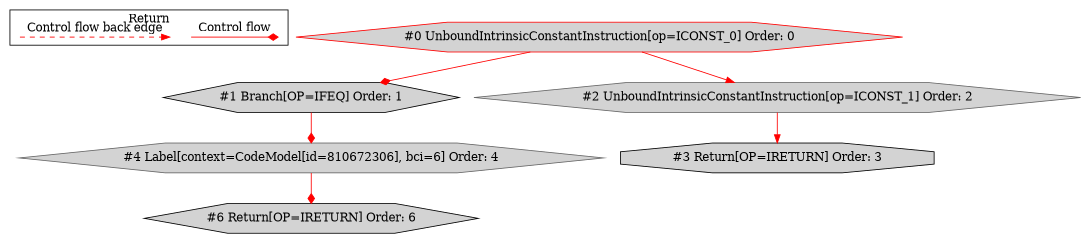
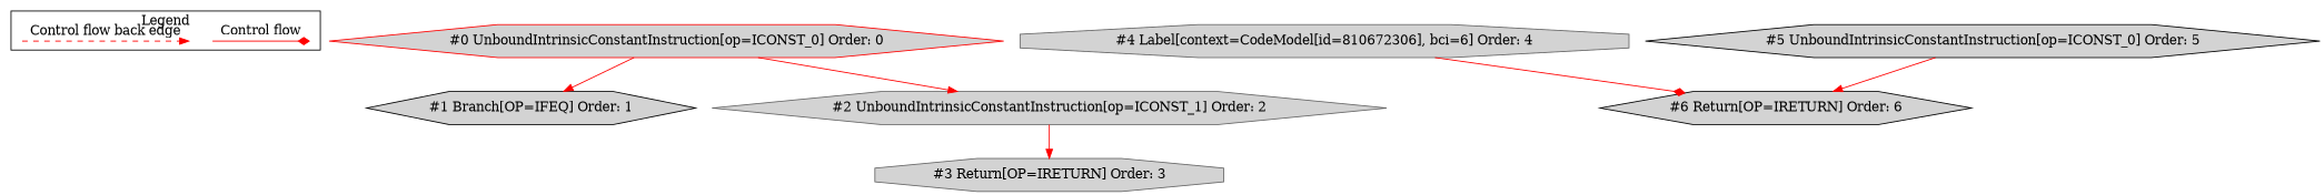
  digraph {
    fontname="DejaVu Serif"
    ordering=in
    node [fontname="DejaVu Serif" shape=hexagon style=filled fillcolor=lightgrey]
    edge [arrowhead=normal color=red fontname="DejaVu Serif"]
    c0 [shape=point style=invis fillcolor=""]
    c1 [shape=point style=invis fillcolor=""]
    c2 [shape=point style=invis fillcolor=""]
    c3 [shape=point style=invis fillcolor=""]
    n5 [color=red label="#0 UnboundIntrinsicConstantInstruction[op=ICONST_0] Order: 0"]
    n6 [color=black label="#1 Branch[OP=IFEQ] Order: 1"]
    n7 [color=gray40 label="#2 UnboundIntrinsicConstantInstruction[op=ICONST_1] Order: 2"]
-   n8 [color=gray40 label="#4 Label[context=CodeModel[id=810672306], bci=6] Order: 4"]
-   n9 [color=black label="#3 Return[OP=IRETURN] Order: 3" shape=octagon]
+   n8 [color=gray40 label="#4 Label[context=CodeModel[id=810672306], bci=6] Order: 4" shape=octagon]
+   n9 [color=gray40 label="#3 Return[OP=IRETURN] Order: 3" shape=octagon]
    n10 [color=black label="#6 Return[OP=IRETURN] Order: 6"]
+   n11 [color=black label="#5 UnboundIntrinsicConstantInstruction[op=ICONST_0] Order: 5"]
    subgraph cluster_1 {
-     label=Return
+     label=Legend
      subgraph sub_2 {
        label=Legend
        rank=same
        c0
        c1
        c2
        c3
      }
    }
    c0 -> c1 [arrowhead=diamond label="Control flow" style=solid]
    c2 -> c3 [label="Control flow back edge" style=dashed]
-   n5 -> n6 [arrowhead=diamond]
+   n5 -> n6
    n5 -> n7
-   n6 -> n8 [arrowhead=diamond]
    n7 -> n9
    n8 -> n10 [arrowhead=diamond]
+   n11 -> n10
  }
